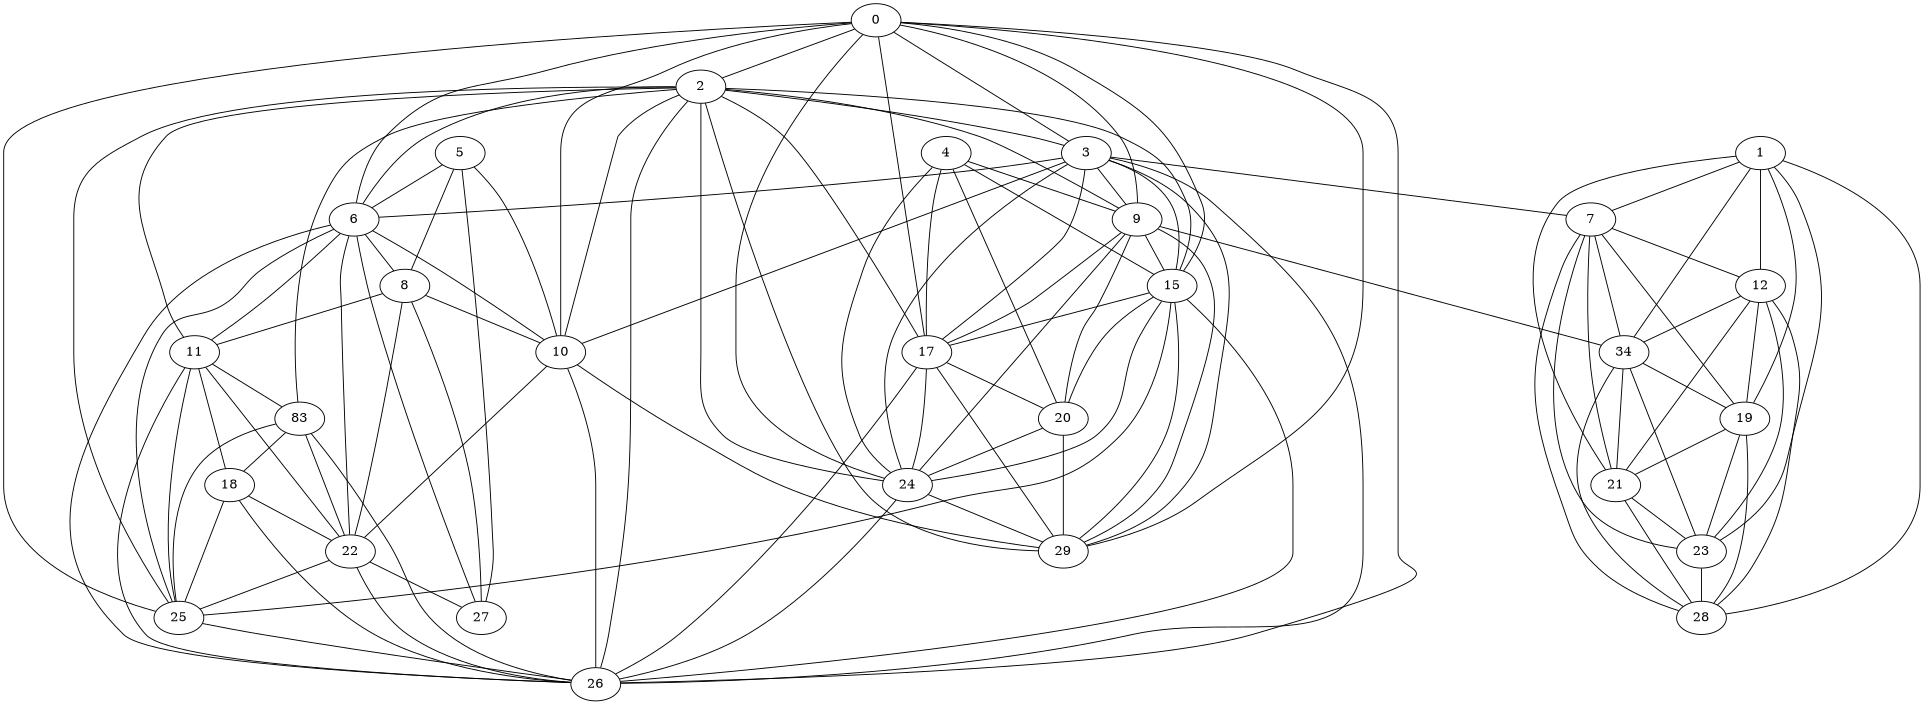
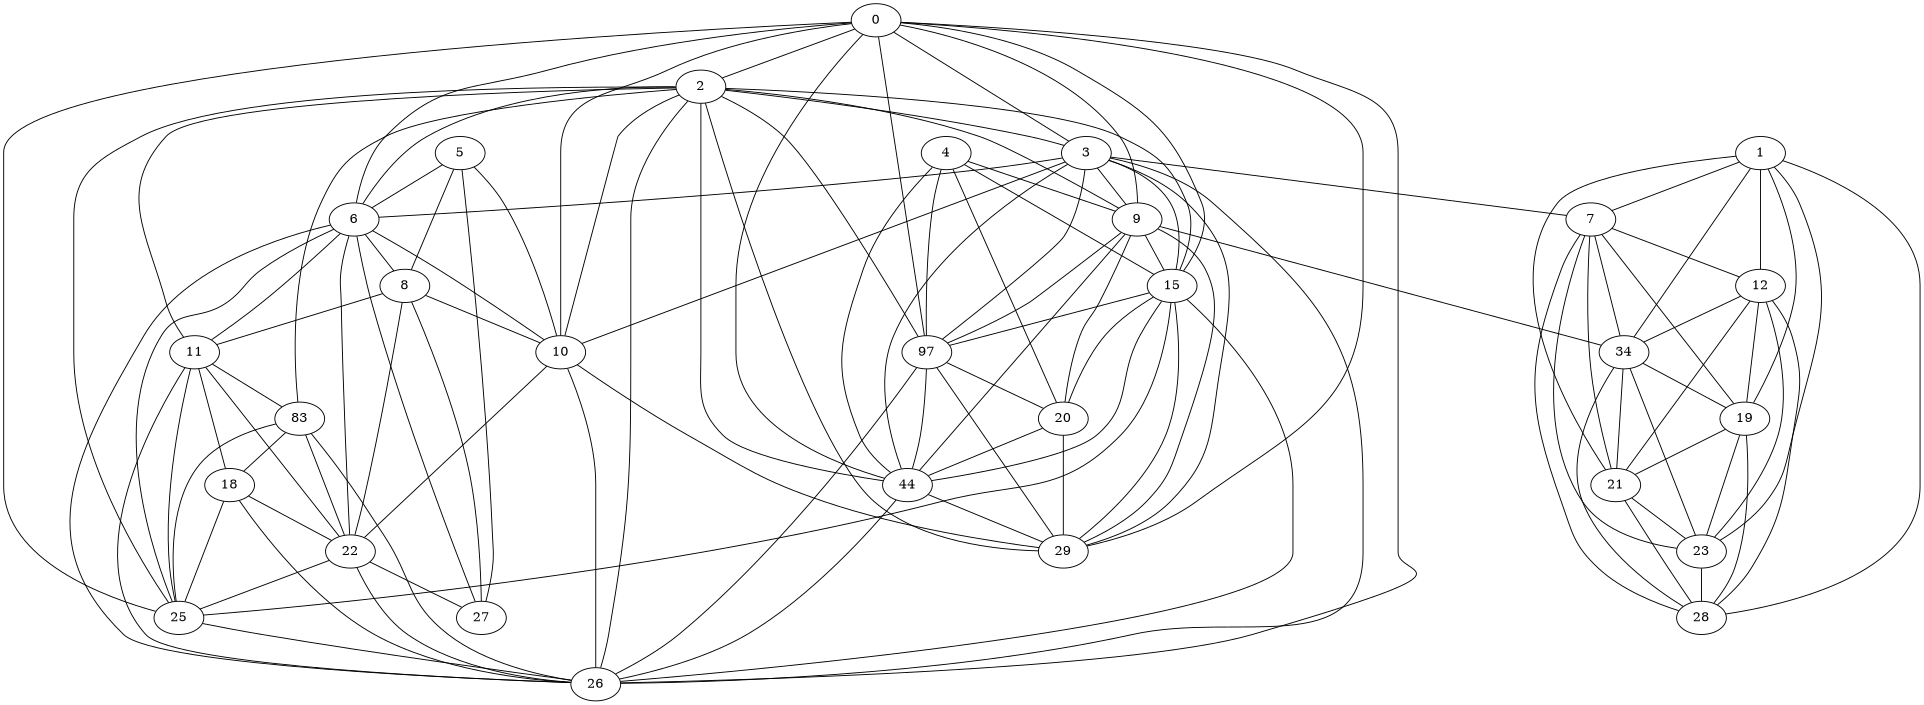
  graph {
    n1 [label=0]
    n2 [label=2]
    n3 [label=3]
    n4 [label=6]
    n5 [label=9]
    n6 [label=10]
    n7 [label=15]
-   n8 [label=17]
-   n9 [label=24]
+   n8 [label=97]
+   n9 [label=44]
    n10 [label=25]
    n11 [label=26]
    n12 [label=29]
    n13 [label=11]
    n14 [label=83]
    n15 [label=7]
    n16 [label=8]
    n17 [label=27]
    n18 [label=22]
    n19 [label=34]
    n20 [label=20]
    n21 [label=1]
    n22 [label=12]
    n23 [label=19]
    n24 [label=21]
    n25 [label=23]
    n26 [label=28]
    n27 [label=18]
    n28 [label=4]
    n29 [label=5]
    n1 -- n2
    n1 -- n3
    n1 -- n4
    n1 -- n5
    n1 -- n6
    n1 -- n7
    n1 -- n8
    n1 -- n9
    n1 -- n10
    n1 -- n11
    n1 -- n12
    n2 -- n3
    n2 -- n4
    n2 -- n5
    n2 -- n6
    n2 -- n7
    n2 -- n8
    n2 -- n9
    n2 -- n10
    n2 -- n11
    n2 -- n12
    n2 -- n13
    n2 -- n14
    n3 -- n4
    n3 -- n5
    n3 -- n6
    n3 -- n7
    n3 -- n8
    n3 -- n9
    n3 -- n11
    n3 -- n12
    n3 -- n15
    n4 -- n6
    n4 -- n10
    n4 -- n11
    n4 -- n13
    n4 -- n16
    n4 -- n17
    n4 -- n18
    n5 -- n7
    n5 -- n8
    n5 -- n9
    n5 -- n12
    n5 -- n19
    n5 -- n20
    n6 -- n11
    n6 -- n12
    n6 -- n18
    n7 -- n8
    n7 -- n9
    n7 -- n10
    n7 -- n11
    n7 -- n12
    n7 -- n20
    n8 -- n9
    n8 -- n11
    n8 -- n12
    n8 -- n20
    n9 -- n11
    n9 -- n12
    n10 -- n11
    n13 -- n10
    n13 -- n11
    n13 -- n14
    n13 -- n18
    n13 -- n27
    n14 -- n10
    n14 -- n11
    n14 -- n18
    n14 -- n27
    n15 -- n19
    n15 -- n22
    n15 -- n23
    n15 -- n24
    n15 -- n25
    n15 -- n26
    n16 -- n6
    n16 -- n13
    n16 -- n17
    n16 -- n18
    n18 -- n10
    n18 -- n11
    n18 -- n17
    n19 -- n23
    n19 -- n24
    n19 -- n25
    n19 -- n26
    n20 -- n9
    n20 -- n12
    n21 -- n15
    n21 -- n19
    n21 -- n22
    n21 -- n23
    n21 -- n24
    n21 -- n25
    n21 -- n26
    n22 -- n19
    n22 -- n23
    n22 -- n24
    n22 -- n25
    n22 -- n26
    n23 -- n24
    n23 -- n25
    n23 -- n26
    n24 -- n25
    n24 -- n26
    n25 -- n26
    n27 -- n10
    n27 -- n11
    n27 -- n18
    n28 -- n5
    n28 -- n7
    n28 -- n8
    n28 -- n9
    n28 -- n20
    n29 -- n4
    n29 -- n6
    n29 -- n16
    n29 -- n17
  }
